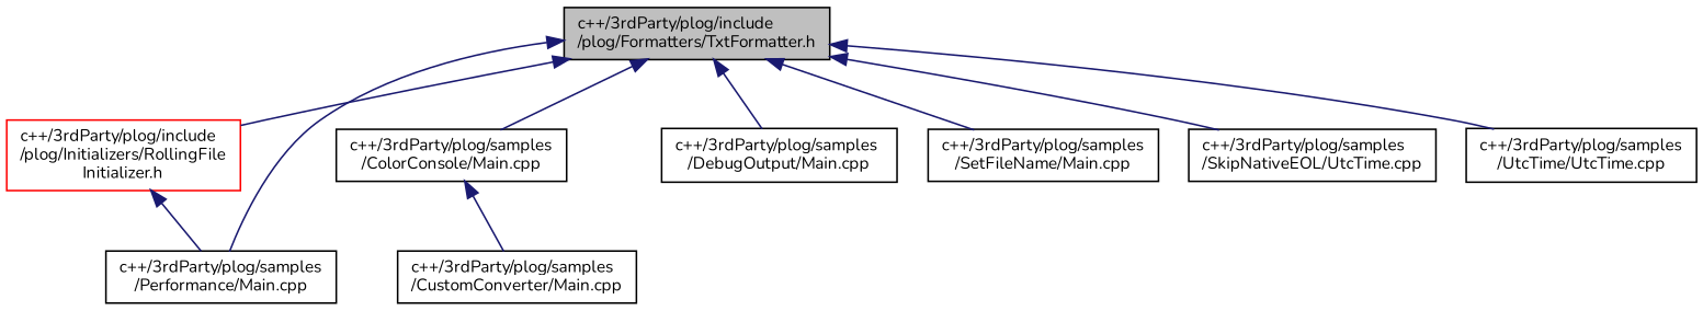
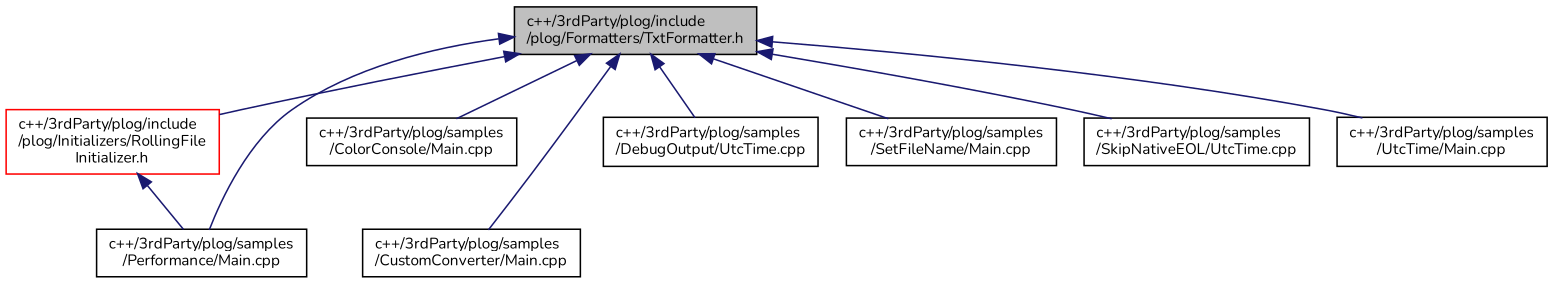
  digraph {
    fontname=Nunito
    node [color=black fontname=Nunito fontsize=10 shape=record]
    edge [color=midnightblue dir=back fontname=Nunito fontsize=10 labelfontname=Helvetica labelfontsize=10 style=solid]
    n1 [fillcolor=grey75 fontcolor=black height=0.2 label="c++/3rdParty/plog/include\l/plog/Formatters/TxtFormatter.h" style=filled width=0.4]
    n2 [color=red height=0.2 label="c++/3rdParty/plog/include\l/plog/Initializers/RollingFile\lInitializer.h" width=0.4]
    n3 [height=0.2 label="c++/3rdParty/plog/samples\l/Performance/Main.cpp" width=0.4]
    n4 [height=0.2 label="c++/3rdParty/plog/samples\l/ColorConsole/Main.cpp" width=0.4]
    n5 [height=0.2 label="c++/3rdParty/plog/samples\l/CustomConverter/Main.cpp" width=0.4]
-   n6 [height=0.2 label="c++/3rdParty/plog/samples\l/DebugOutput/Main.cpp" width=0.4]
+   n6 [height=0.2 label="c++/3rdParty/plog/samples\l/DebugOutput/UtcTime.cpp" width=0.4]
    n7 [height=0.2 label="c++/3rdParty/plog/samples\l/SetFileName/Main.cpp" width=0.4]
    n8 [height=0.2 label="c++/3rdParty/plog/samples\l/SkipNativeEOL/UtcTime.cpp" width=0.4]
-   n9 [height=0.2 label="c++/3rdParty/plog/samples\l/UtcTime/UtcTime.cpp" width=0.4]
+   n9 [height=0.2 label="c++/3rdParty/plog/samples\l/UtcTime/Main.cpp" width=0.4]
    n1 -> n2
    n1 -> n3
    n1 -> n4
-   n4 -> n5
+   n1 -> n5
    n1 -> n6
    n1 -> n7
    n1 -> n8
    n1 -> n9
    n2 -> n3
  }
